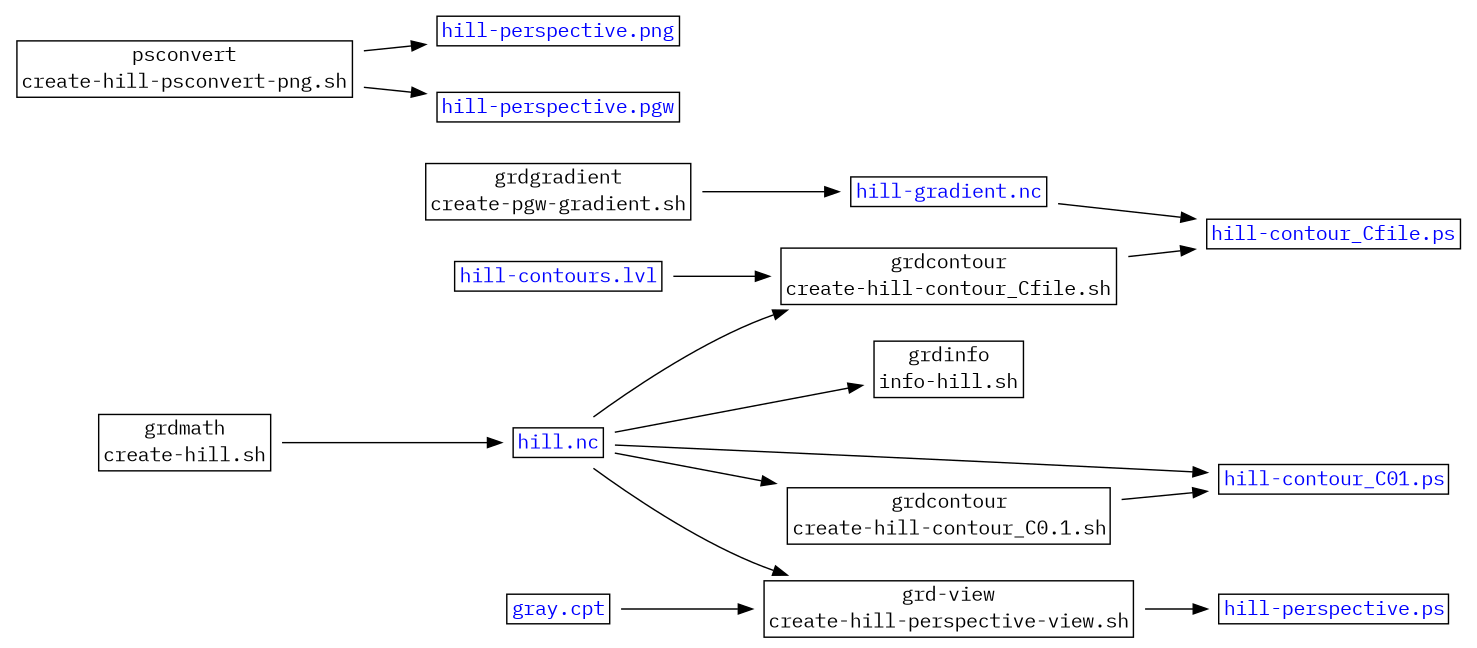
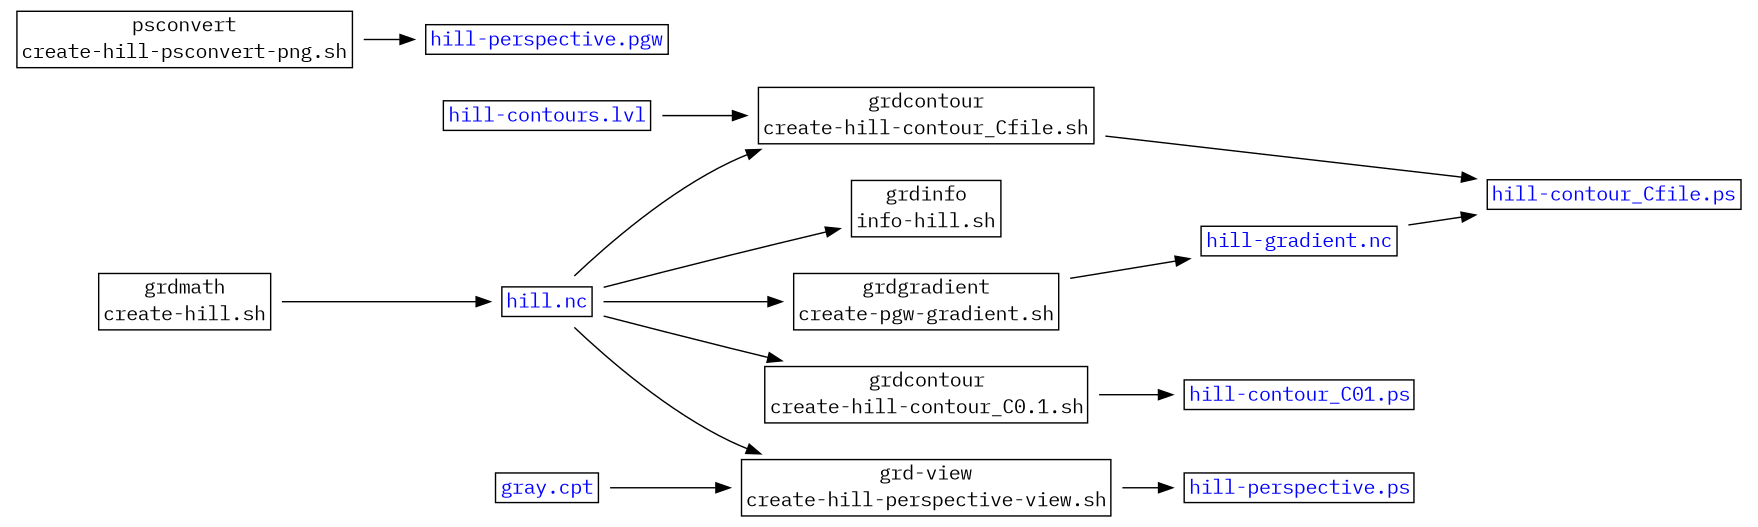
  digraph {
    fontname="IBM Plex Mono"
    rankdir=LR
    node [fontname="IBM Plex Mono" shape=plaintext]
    edge [fontname="IBM Plex Mono"]
    n1 [label=<       <table border="1" cellborder="0" cellspacing="0">            <tr><td>grdmath</td></tr>            <tr><td>create-hill.sh</td></tr>       </table>     >]
    n2 [label=<       <table border="1" cellborder="0" cellspacing="0">            <tr><td><font color="#0000ff">hill.nc</font></td></tr>       </table>     >]
    n3 [label=<       <table border="1" cellborder="0" cellspacing="0">            <tr><td>grdinfo</td></tr>            <tr><td>info-hill.sh</td></tr>       </table>     >]
    n4 [label=<       <table border="1" cellborder="0" cellspacing="0">            <tr><td>grdgradient</td></tr>            <tr><td>create-pgw-gradient.sh</td></tr>       </table>     >]
    n5 [label=<       <table border="1" cellborder="0" cellspacing="0">            <tr><td>grdcontour</td></tr>            <tr><td>create-hill-contour_Cfile.sh</td></tr>       </table>     >]
    n6 [label=<       <table border="1" cellborder="0" cellspacing="0">            <tr><td>grdcontour</td></tr>            <tr><td>create-hill-contour_C0.1.sh</td></tr>       </table>     >]
    n7 [label=<       <table border="1" cellborder="0" cellspacing="0">            <tr><td>grd-view</td></tr>            <tr><td>create-hill-perspective-view.sh</td></tr>       </table>     >]
    n8 [label=<       <table border="1" cellborder="0" cellspacing="0">            <tr><td><font color="#0000ff">hill-gradient.nc</font></td></tr>       </table>     >]
    n9 [label=<       <table border="1" cellborder="0" cellspacing="0">            <tr><td><font color="#0000ff">hill-contour_Cfile.ps</font></td></tr>       </table>     >]
    n10 [label=<       <table border="1" cellborder="0" cellspacing="0">            <tr><td><font color="#0000ff">hill-contour_C01.ps</font></td></tr>       </table>     >]
    n11 [label=<       <table border="1" cellborder="0" cellspacing="0">            <tr><td><font color="#0000ff">hill-perspective.ps</font></td></tr>       </table>     >]
    n12 [label=<       <table border="1" cellborder="0" cellspacing="0">            <tr><td><font color="#0000ff">gray.cpt</font></td></tr>       </table>     >]
    n13 [label=<       <table border="1" cellborder="0" cellspacing="0">            <tr><td><font color="#0000ff">hill-contours.lvl</font></td></tr>       </table>     >]
    n14 [label=<       <table border="1" cellborder="0" cellspacing="0">            <tr><td>psconvert</td></tr>            <tr><td>create-hill-psconvert-png.sh</td></tr>       </table>     >]
-   n15 [label=<       <table border="1" cellborder="0" cellspacing="0">            <tr><td><font color="#0000ff">hill-perspective.png</font></td></tr>       </table>     >]
    n16 [label=<       <table border="1" cellborder="0" cellspacing="0">            <tr><td><font color="#0000ff">hill-perspective.pgw</font></td></tr>       </table>     >]
    n1 -> n2
    n2 -> n3
-   n2 -> n10
+   n2 -> n4
    n2 -> n5
    n2 -> n6
    n2 -> n7
    n4 -> n8
    n5 -> n9
    n6 -> n10
    n7 -> n11
    n8 -> n9
    n12 -> n7
    n13 -> n5
-   n14 -> n15
    n14 -> n16
  }
